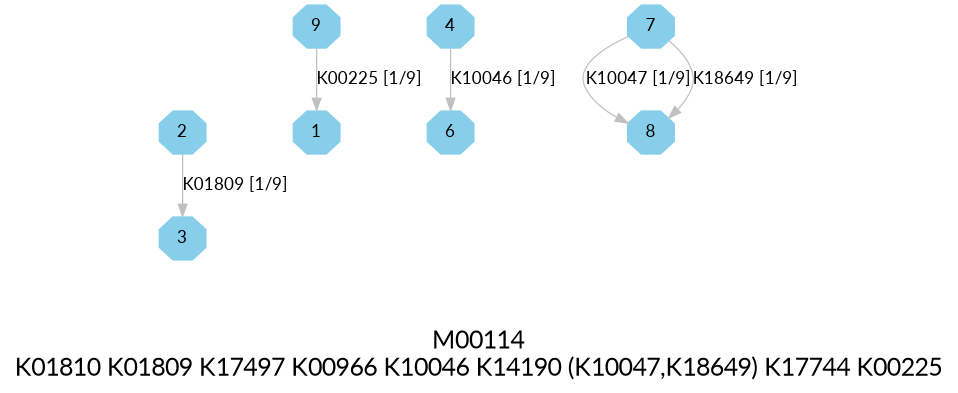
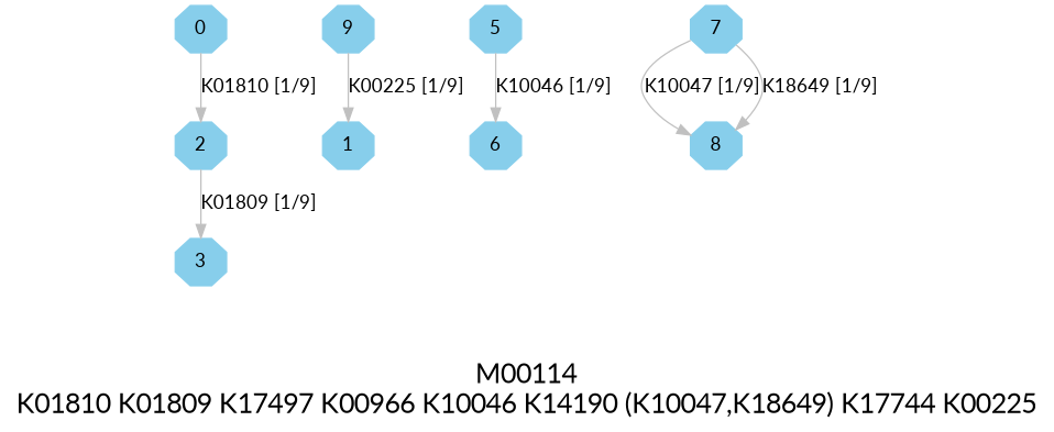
  digraph {
    fontname=Lato
    fontsize=20
    label="M00114\nK01810 K01809 K17497 K00966 K10046 K14190 (K10047,K18649) K17744 K00225"
    node [color=skyblue fontname=Lato shape=octagon style=filled]
    edge [color=grey fontname=Lato]
+   0 [height=.3 width=.3]
    1 [height=.3 width=.3]
    2 [height=.3 width=.3]
    3 [height=.3 width=.3]
-   5 [height=.3 width=.3 label=4]
+   5 [height=.3 width=.3]
    6 [height=.3 width=.3]
    7 [height=.3 width=.3]
    8 [height=.3 width=.3]
    9 [height=.3 width=.3]
    subgraph sub_1 {
+     0
      1
      2
      3
      5
      6
      7
      8
      9
    }
+   0 -> 2 [label="K01810 [1/9]"]
    2 -> 3 [label="K01809 [1/9]"]
    5 -> 6 [label="K10046 [1/9]"]
    7 -> 8 [label="K10047 [1/9]"]
    7 -> 8 [label="K18649 [1/9]"]
    9 -> 1 [label="K00225 [1/9]"]
  }
